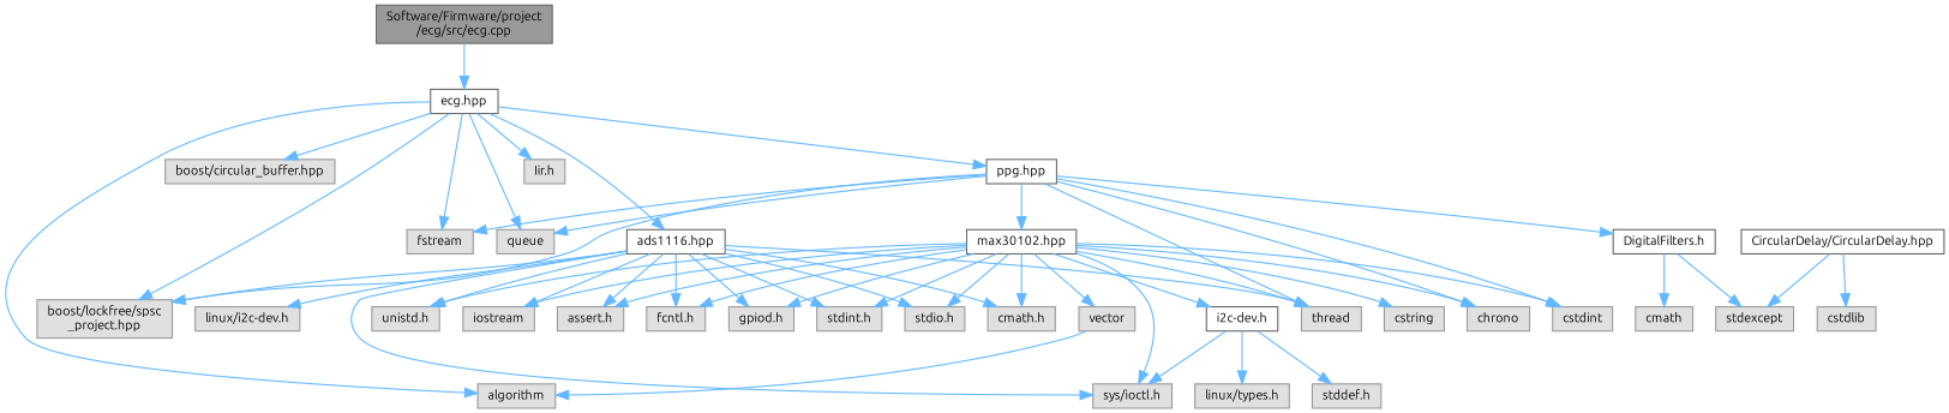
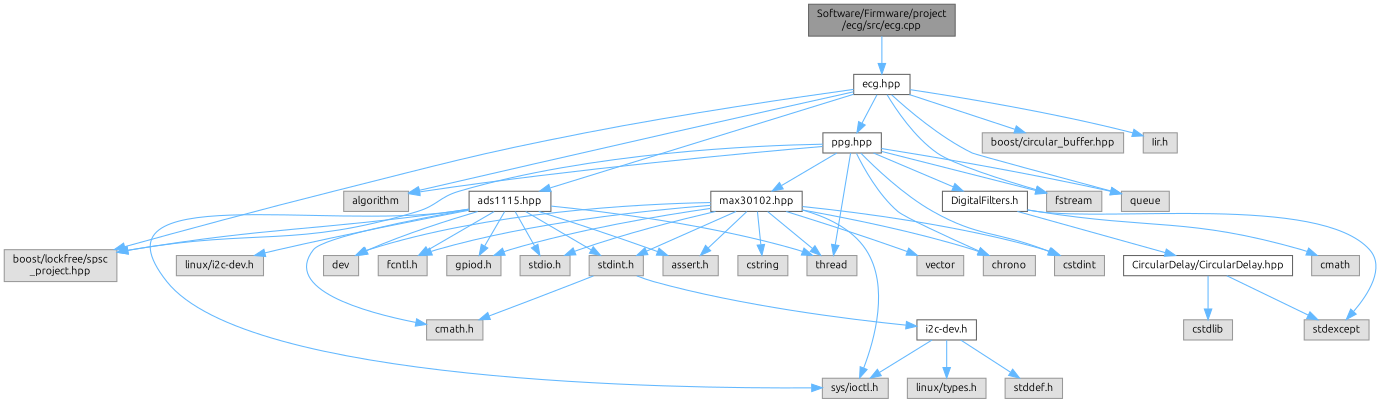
  digraph {
    fontname=Ubuntu
    node [color=grey60 fillcolor="#E0E0E0" fontname=Ubuntu fontsize=10 shape=box style=filled]
    edge [color=steelblue1 fontname=Ubuntu fontsize=10 labelfontname=Helvetica labelfontsize=10 style=solid]
    n1 [color=gray40 fillcolor=grey60 fontcolor=black height=0.2 label="Software/Firmware/project\l/ecg/src/ecg.cpp" width=0.4]
    n2 [color=grey40 fillcolor=white height=0.2 label="ecg.hpp" width=0.4]
    n3 [height=0.2 label=algorithm width=0.4]
    n4 [height=0.2 label="boost/circular_buffer.hpp" width=0.4]
    n5 [height=0.2 label="boost/lockfree/spsc\l_project.hpp" width=0.4]
    n6 [height=0.2 label=fstream width=0.4]
    n7 [height=0.2 label=queue width=0.4]
    n8 [height=0.2 label="Iir.h" width=0.4]
-   n9 [color=grey40 fillcolor=white height=0.2 label="ads1116.hpp" width=0.4]
+   n9 [color=grey40 fillcolor=white height=0.2 label="ads1115.hpp" width=0.4]
    n10 [color=grey40 fillcolor=white height=0.2 label="ppg.hpp" width=0.4]
    n11 [height=0.2 label="assert.h" width=0.4]
    n12 [height=0.2 label="fcntl.h" width=0.4]
    n13 [height=0.2 label="gpiod.h" width=0.4]
    n14 [height=0.2 label="linux/i2c-dev.h" width=0.4]
    n15 [height=0.2 label="stdint.h" width=0.4]
    n16 [height=0.2 label="stdio.h" width=0.4]
    n17 [height=0.2 label="cmath.h" width=0.4]
    n18 [height=0.2 label="sys/ioctl.h" width=0.4]
-   n19 [height=0.2 label="unistd.h" width=0.4]
-   n20 [height=0.2 label=iostream width=0.4]
+   n20 [height=0.2 label=dev width=0.4]
    n21 [height=0.2 label=thread width=0.4]
    n22 [height=0.2 label=chrono width=0.4]
    n23 [height=0.2 label=cstdint width=0.4]
    n24 [color=grey40 fillcolor=white height=0.2 label="DigitalFilters.h" width=0.4]
    n25 [color=grey40 fillcolor=white height=0.2 label="max30102.hpp" width=0.4]
    n26 [height=0.2 label=cmath width=0.4]
    n27 [height=0.2 label=stdexcept width=0.4]
    n28 [color=grey40 fillcolor=white height=0.2 label="CircularDelay/CircularDelay.hpp" width=0.4]
    n29 [height=0.2 label=cstring width=0.4]
    n30 [height=0.2 label=vector width=0.4]
    n31 [color=grey40 fillcolor=white height=0.2 label="i2c-dev.h" width=0.4]
    n32 [height=0.2 label=cstdlib width=0.4]
    n33 [height=0.2 label="linux/types.h" width=0.4]
    n34 [height=0.2 label="stddef.h" width=0.4]
    n1 -> n2
    n2 -> n3
    n2 -> n4
    n2 -> n5
    n2 -> n6
    n2 -> n7
    n2 -> n8
    n2 -> n9
    n2 -> n10
    n9 -> n5
    n9 -> n11
    n9 -> n12
    n9 -> n13
    n9 -> n14
    n9 -> n15
    n9 -> n16
    n9 -> n17
    n9 -> n18
-   n9 -> n19
    n9 -> n20
    n9 -> n21
-   n30 -> n3
+   n10 -> n3
    n10 -> n5
    n10 -> n6
    n10 -> n7
    n10 -> n21
    n10 -> n22
    n10 -> n23
    n10 -> n24
    n10 -> n25
    n24 -> n26
    n24 -> n27
+   n24 -> n28
    n25 -> n11
    n25 -> n12
    n25 -> n13
    n25 -> n15
    n25 -> n16
-   n25 -> n17
+   n15 -> n17
    n25 -> n18
-   n25 -> n19
    n25 -> n20
    n25 -> n21
    n25 -> n22
    n25 -> n23
    n25 -> n29
    n25 -> n30
-   n25 -> n31
+   n15 -> n31
    n28 -> n27
    n28 -> n32
    n31 -> n18
    n31 -> n33
    n31 -> n34
  }
